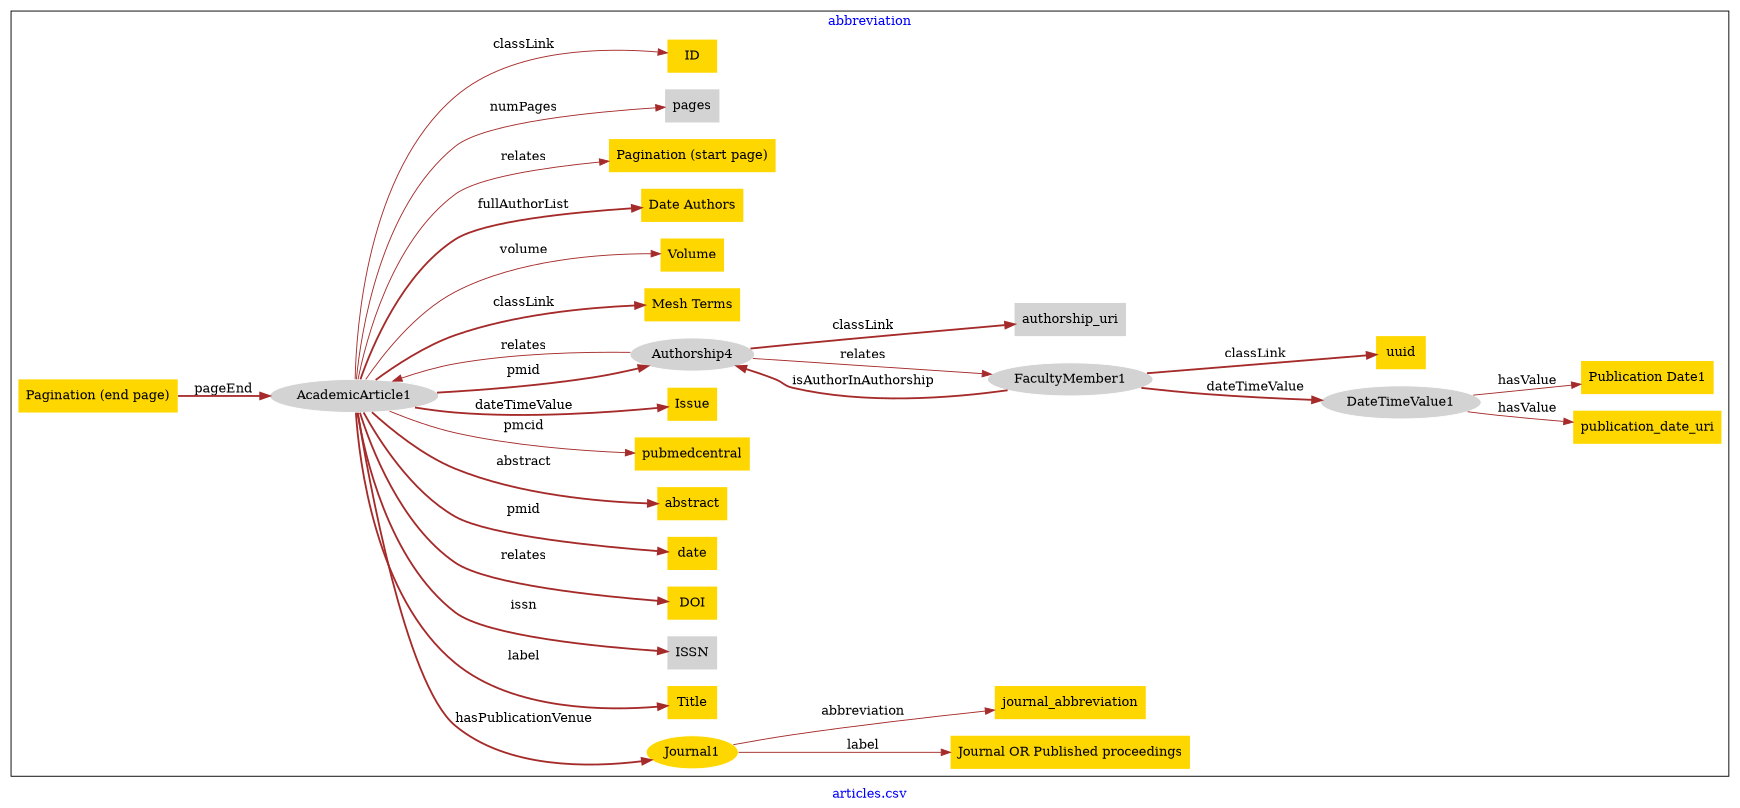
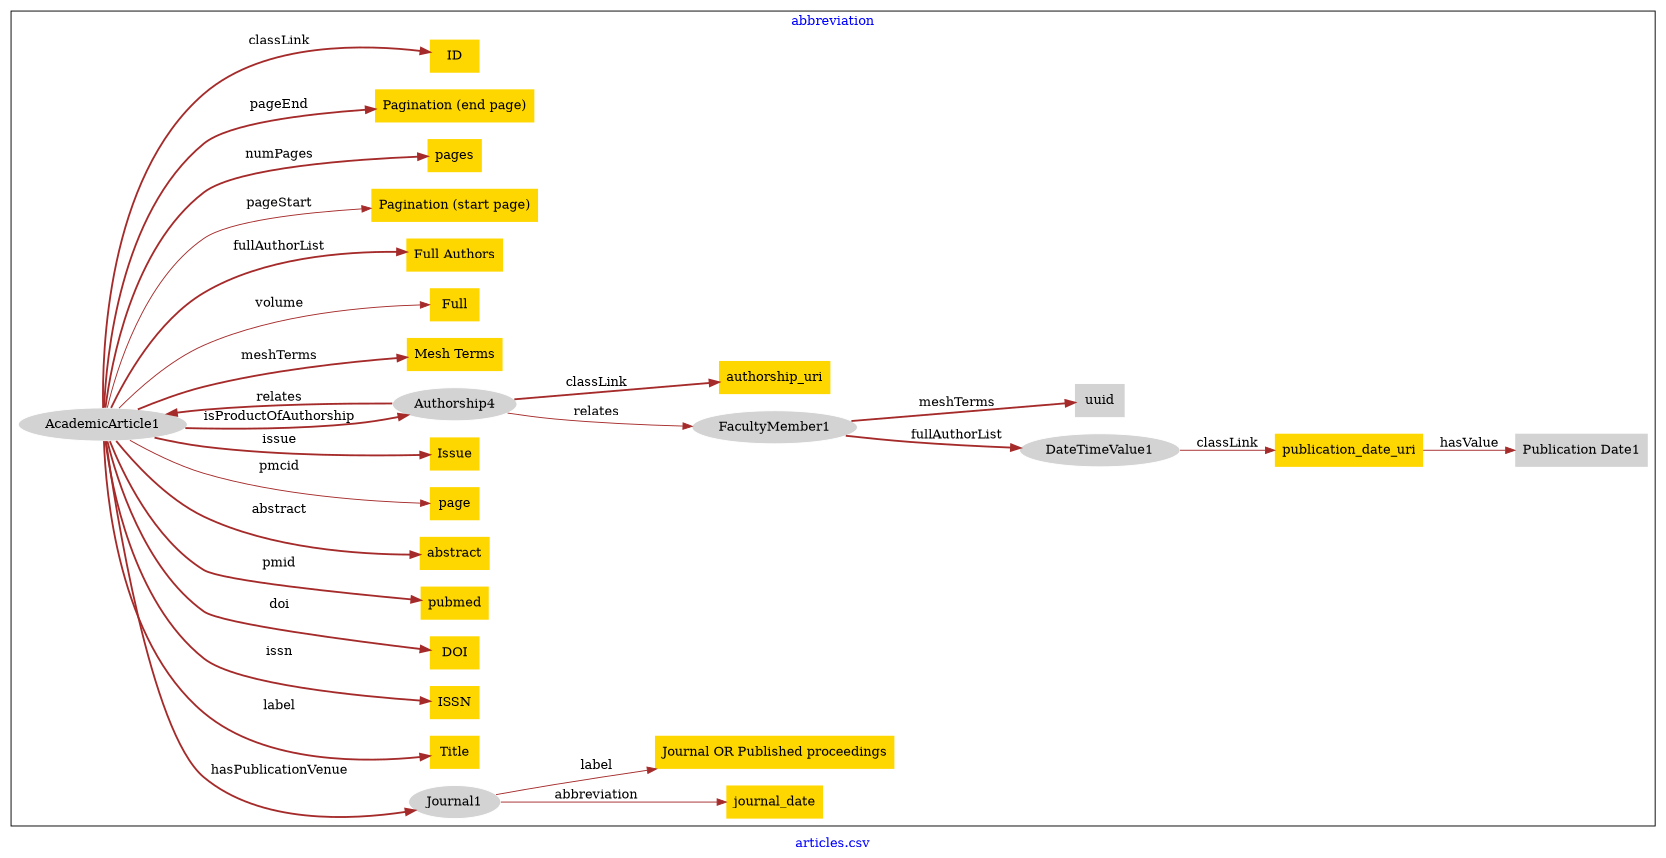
  digraph {
    fontcolor=blue
    label="articles.csv"
    rankdir=LR
    remincross=true
    node [fillcolor=gold style=filled shape=plaintext]
    edge [color=brown fontcolor=black style=bold]
    n1 [color=white fillcolor=lightgray label=AcademicArticle1 shape=""]
-   n2 [color=white label=Journal1 shape=""]
+   n2 [color=white fillcolor=lightgray label=Journal1 shape=""]
    n3 [color=white fillcolor=lightgray label=Authorship4 shape=""]
    n4 [color=white fillcolor=lightgray label=FacultyMember1 shape=""]
    n5 [color=white fillcolor=lightgray label=DateTimeValue1 shape=""]
    n6 [label=Title]
-   n7 [fillcolor=lightgray label=ISSN]
+   n7 [label=ISSN]
    n8 [label=publication_date_uri]
    n9 [label=DOI]
-   n10 [label=journal_abbreviation]
-   n11 [label=date]
-   n12 [fillcolor=lightgray label=authorship_uri]
+   n10 [label=journal_date]
+   n11 [label=pubmed]
+   n12 [label=authorship_uri]
    n13 [label="Journal OR Published proceedings"]
    n14 [label=abstract]
-   n15 [label="Publication Date1"]
-   n16 [label=pubmedcentral]
+   n15 [fillcolor=lightgray label="Publication Date1"]
+   n16 [label=page]
    n17 [label=Issue]
    n18 [label="Mesh Terms"]
-   n19 [label=Volume]
-   n20 [label="Date Authors"]
+   n19 [label=Full]
+   n20 [label="Full Authors"]
    n21 [label="Pagination (start page)"]
-   n22 [fillcolor=lightgray label=pages]
+   n22 [label=pages]
    n23 [label="Pagination (end page)"]
-   n24 [label=uuid]
+   n24 [fillcolor=lightgray label=uuid]
    n25 [label=ID]
    subgraph cluster_1 {
      label=abbreviation
      n1
      n2
      n3
      n4
      n5
      n6
      n7
      n8
      n9
      n10
      n11
      n12
      n13
      n14
      n15
      n16
      n17
      n18
      n19
      n20
      n21
      n22
      n23
      n24
      n25
    }
    n1 -> n2 [label=hasPublicationVenue]
-   n1 -> n3 [label=pmid]
+   n1 -> n3 [label=isProductOfAuthorship]
    n1 -> n6 [label=label]
    n1 -> n7 [label=issn]
-   n1 -> n9 [label=relates]
+   n1 -> n9 [label=doi]
    n1 -> n11 [label=pmid]
    n1 -> n14 [label=abstract]
    n1 -> n16 [label=pmcid style=solid]
-   n1 -> n17 [label=dateTimeValue]
-   n1 -> n18 [label=classLink]
+   n1 -> n17 [label=issue]
+   n1 -> n18 [label=meshTerms]
    n1 -> n19 [label=volume style=solid]
    n1 -> n20 [label=fullAuthorList]
-   n1 -> n21 [label=relates style=solid]
-   n1 -> n22 [label=numPages style=solid]
-   n23 -> n1 [label=pageEnd]
-   n1 -> n25 [label=classLink style=solid]
+   n1 -> n21 [label=pageStart style=solid]
+   n1 -> n22 [label=numPages]
+   n1 -> n23 [label=pageEnd]
+   n1 -> n25 [label=classLink]
    n2 -> n10 [label=abbreviation style=solid]
    n2 -> n13 [label=label style=solid]
-   n3 -> n1 [label=relates style=solid]
+   n3 -> n1 [label=relates]
    n3 -> n4 [label=relates style=solid]
    n3 -> n12 [label=classLink]
-   n4 -> n3 [label=isAuthorInAuthorship]
-   n4 -> n5 [label=dateTimeValue]
-   n4 -> n24 [label=classLink]
-   n5 -> n8 [label=hasValue style=solid]
-   n5 -> n15 [label=hasValue style=solid]
+   n4 -> n5 [label=fullAuthorList]
+   n4 -> n24 [label=meshTerms]
+   n5 -> n8 [label=classLink style=solid]
+   n8 -> n15 [label=hasValue style=solid]
  }
